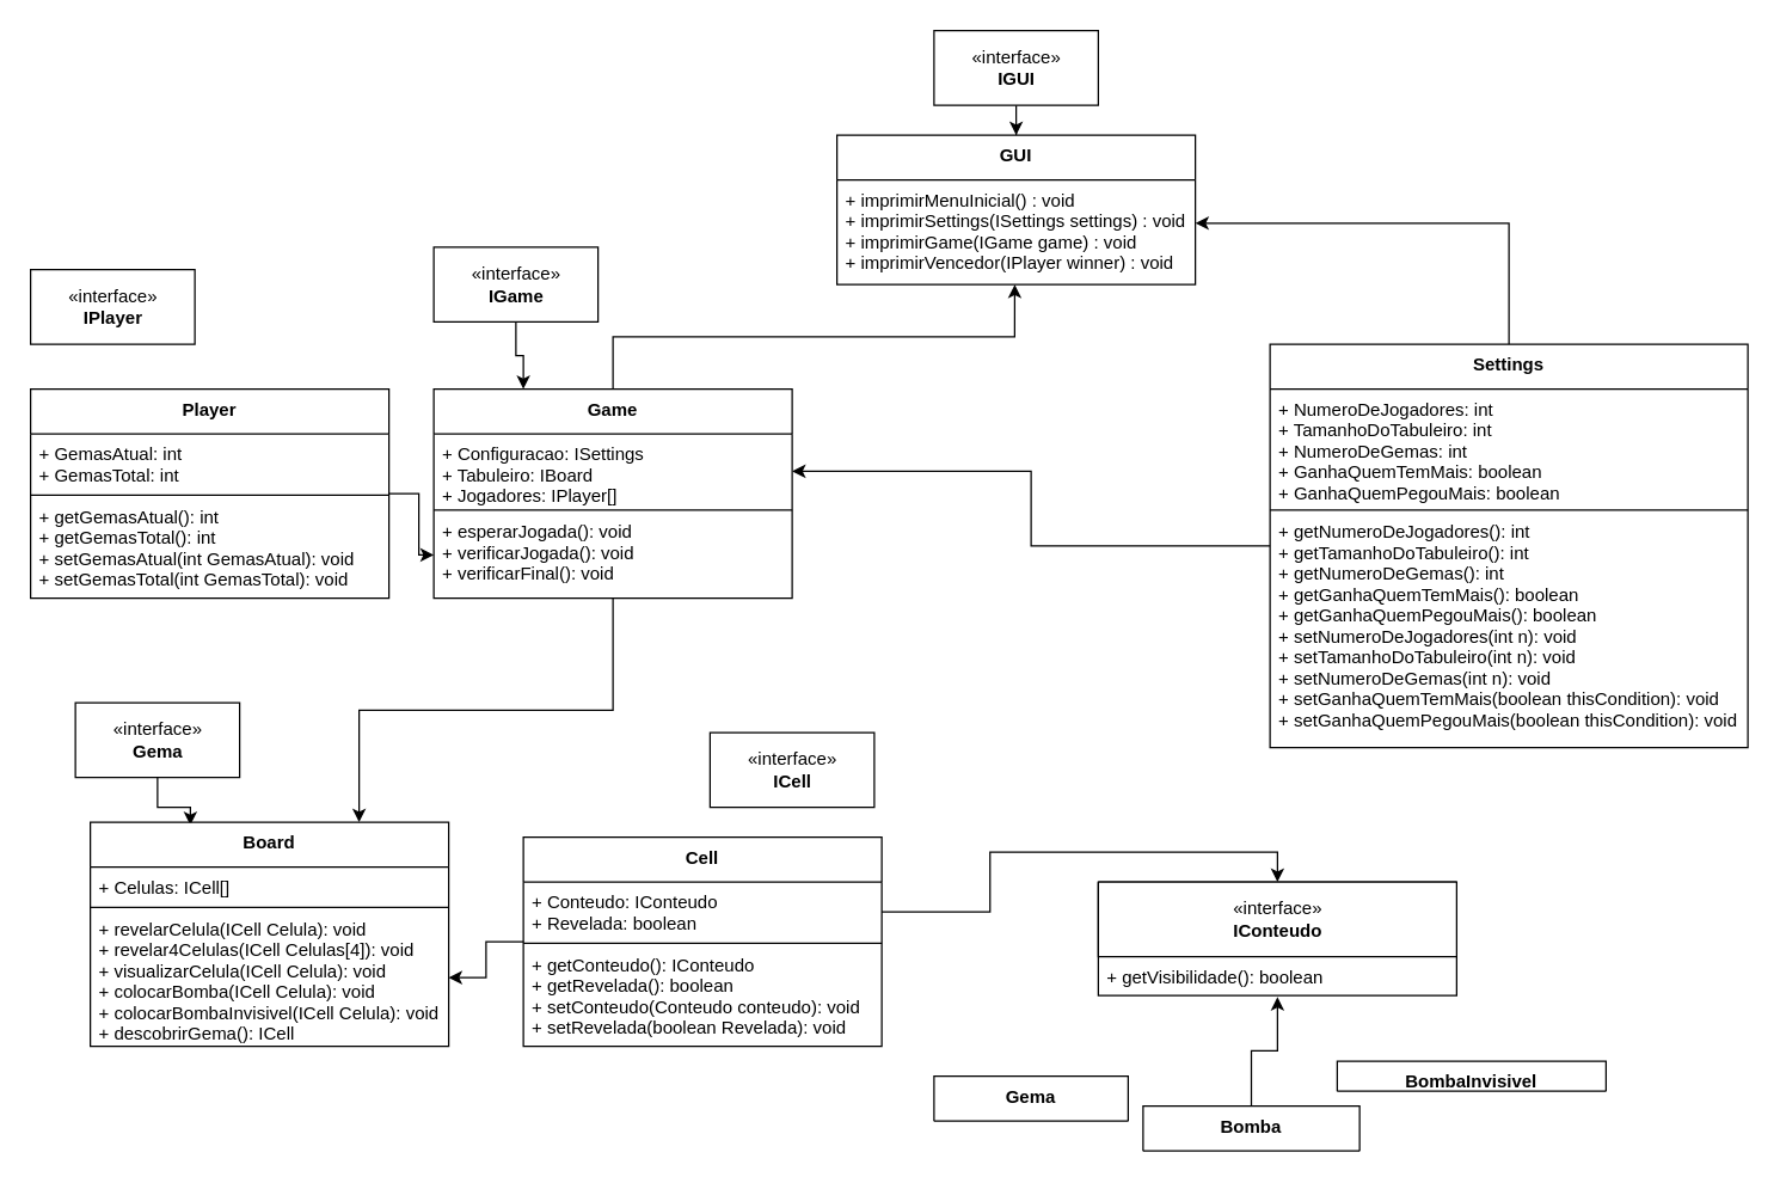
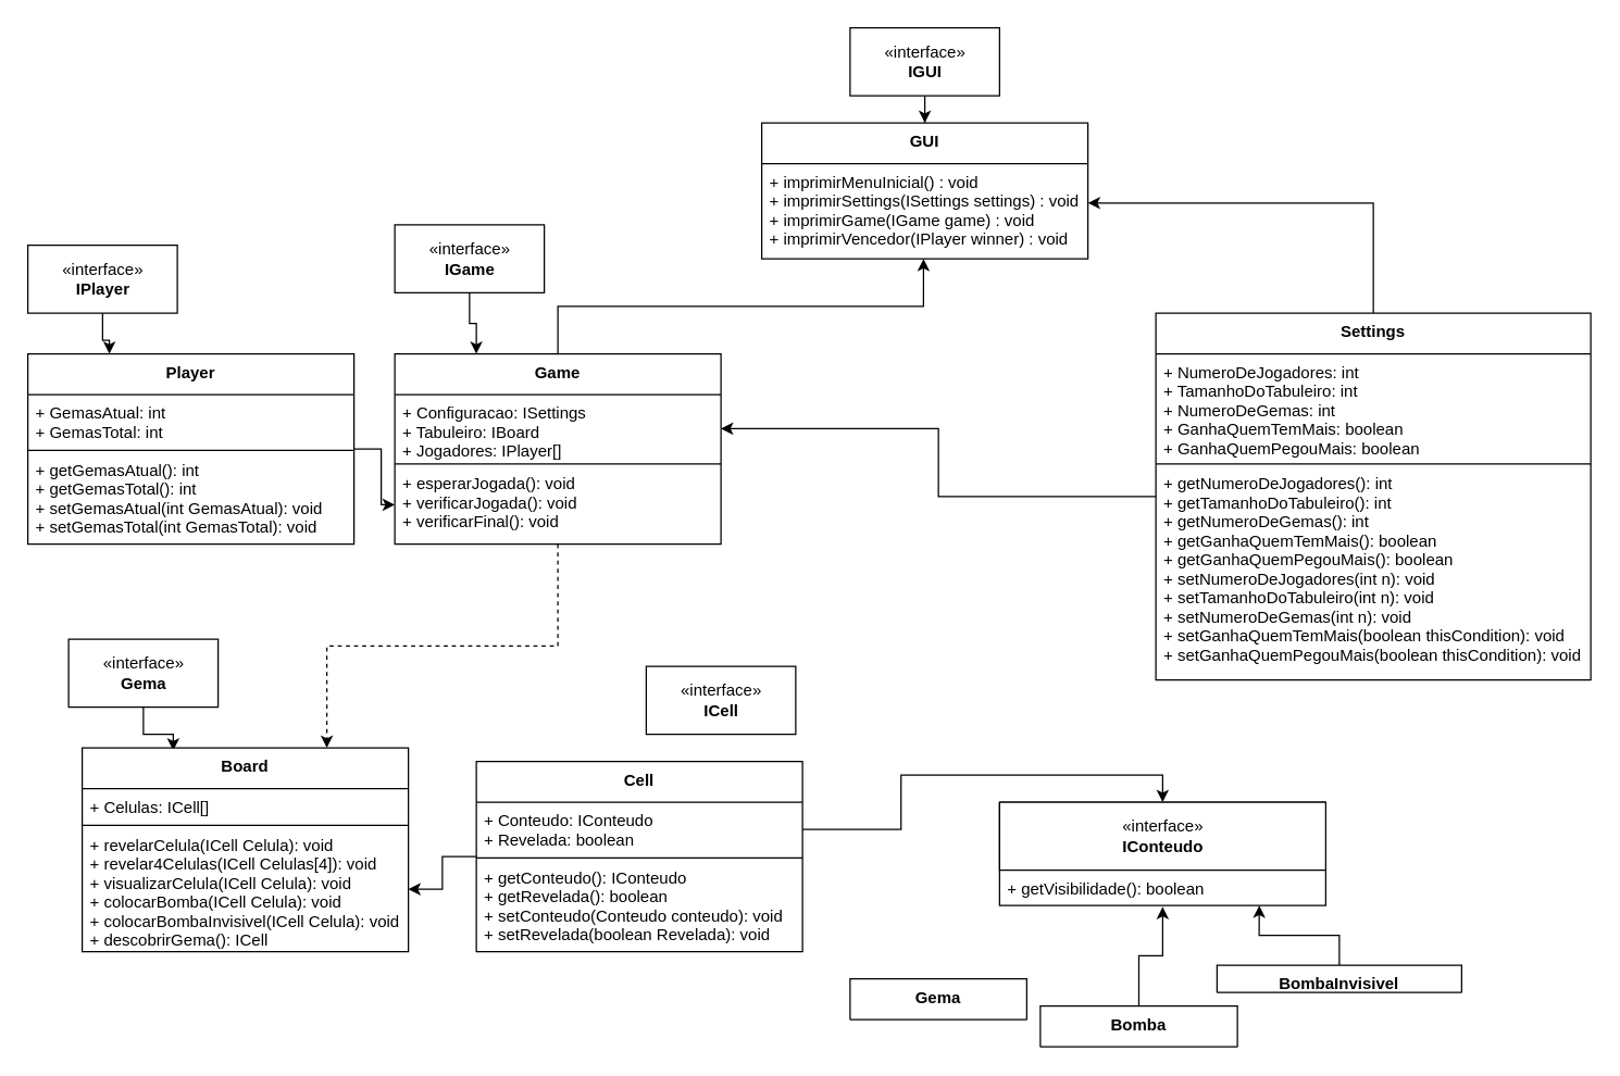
  <mxCell id="0" />
  <mxCell id="1" parent="0" />
  <mxCell id="2" style="edgeStyle=orthogonalEdgeStyle;rounded=0;orthogonalLoop=1;jettySize=auto;html=1;entryX=0;entryY=0.5;entryDx=0;entryDy=0;" parent="1" source="24" target="31" edge="1"><mxGeometry relative="1" as="geometry" /></mxCell>
  <mxCell id="3" style="edgeStyle=orthogonalEdgeStyle;rounded=0;orthogonalLoop=1;jettySize=auto;html=1;entryX=1;entryY=0.5;entryDx=0;entryDy=0;" parent="1" source="20" target="29" edge="1"><mxGeometry relative="1" as="geometry" /></mxCell>
  <mxCell id="4" style="edgeStyle=orthogonalEdgeStyle;rounded=0;orthogonalLoop=1;jettySize=auto;html=1;entryX=0.496;entryY=1;entryDx=0;entryDy=0;entryPerimeter=0;" edge="1" parent="1" source="28" target="8"><mxGeometry relative="1" as="geometry" /></mxCell>
  <mxCell id="5" style="edgeStyle=orthogonalEdgeStyle;rounded=0;orthogonalLoop=1;jettySize=auto;html=1;entryX=1;entryY=0.414;entryDx=0;entryDy=0;entryPerimeter=0;" edge="1" parent="1" source="20" target="8"><mxGeometry relative="1" as="geometry" /></mxCell>
  <mxCell id="6" style="edgeStyle=orthogonalEdgeStyle;rounded=0;orthogonalLoop=1;jettySize=auto;html=1;entryX=0.5;entryY=0;entryDx=0;entryDy=0;" edge="1" parent="1" source="7" target="19"><mxGeometry relative="1" as="geometry" /></mxCell>
  <mxCell id="7" value="«interface»&lt;br&gt;&lt;b&gt;IGUI&lt;/b&gt;" style="html=1;" vertex="1" parent="1"><mxGeometry x="625" y="20" width="110" height="50" as="geometry" /></mxCell>
  <mxCell id="8" value="+ imprimirMenuInicial() : void&#10;+ imprimirSettings(ISettings settings) : void&#10;+ imprimirGame(IGame game) : void&#10;+ imprimirVencedor(IPlayer winner) : void" style="text;strokeColor=none;fillColor=none;align=left;verticalAlign=top;spacingLeft=4;spacingRight=4;overflow=hidden;rotatable=0;points=[[0,0.5],[1,0.5]];portConstraint=eastwest;" parent="1" vertex="1"><mxGeometry x="560" y="120" width="240" height="70" as="geometry" /></mxCell>
  <mxCell id="9" style="edgeStyle=orthogonalEdgeStyle;rounded=0;orthogonalLoop=1;jettySize=auto;html=1;entryX=0.25;entryY=0;entryDx=0;entryDy=0;" edge="1" parent="1" source="10" target="28"><mxGeometry relative="1" as="geometry" /></mxCell>
  <mxCell id="10" value="«interface»&lt;br&gt;&lt;b&gt;IGame&lt;br&gt;&lt;/b&gt;" style="html=1;" vertex="1" parent="1"><mxGeometry x="290" y="165" width="110" height="50" as="geometry" /></mxCell>
+ <mxCell id="11" style="edgeStyle=orthogonalEdgeStyle;rounded=0;orthogonalLoop=1;jettySize=auto;html=1;entryX=0.25;entryY=0;entryDx=0;entryDy=0;" edge="1" parent="1" source="12" target="24"><mxGeometry relative="1" as="geometry" /></mxCell>
  <mxCell id="12" value="«interface»&lt;br&gt;&lt;b&gt;IPlayer&lt;br&gt;&lt;/b&gt;" style="html=1;" vertex="1" parent="1"><mxGeometry x="20" y="180" width="110" height="50" as="geometry" /></mxCell>
+ <mxCell id="13" style="edgeStyle=orthogonalEdgeStyle;rounded=0;orthogonalLoop=1;jettySize=auto;html=1;entryX=0.796;entryY=1;entryDx=0;entryDy=0;entryPerimeter=0;" edge="1" parent="1" source="47" target="45"><mxGeometry relative="1" as="geometry" /></mxCell>
  <mxCell id="14" style="edgeStyle=orthogonalEdgeStyle;rounded=0;orthogonalLoop=1;jettySize=auto;html=1;entryX=0.5;entryY=1.038;entryDx=0;entryDy=0;entryPerimeter=0;" edge="1" parent="1" source="42" target="45"><mxGeometry relative="1" as="geometry" /></mxCell>
  <mxCell id="15" style="edgeStyle=orthogonalEdgeStyle;rounded=0;orthogonalLoop=1;jettySize=auto;html=1;entryX=0.279;entryY=0.013;entryDx=0;entryDy=0;entryPerimeter=0;" edge="1" parent="1" source="16" target="32"><mxGeometry relative="1" as="geometry" /></mxCell>
  <mxCell id="16" value="«interface»&lt;br&gt;&lt;b&gt;Gema&lt;br&gt;&lt;/b&gt;" style="html=1;" vertex="1" parent="1"><mxGeometry x="50" y="470" width="110" height="50" as="geometry" /></mxCell>
  <mxCell id="17" value="«interface»&lt;br&gt;&lt;b&gt;ICell&lt;br&gt;&lt;/b&gt;" style="html=1;" vertex="1" parent="1"><mxGeometry x="475" y="490" width="110" height="50" as="geometry" /></mxCell>
- <mxCell id="18" style="edgeStyle=orthogonalEdgeStyle;rounded=0;orthogonalLoop=1;jettySize=auto;html=1;entryX=0.75;entryY=0;entryDx=0;entryDy=0;" edge="1" parent="1" source="28" target="32"><mxGeometry relative="1" as="geometry" /></mxCell>
+ <mxCell id="18" style="edgeStyle=orthogonalEdgeStyle;rounded=0;orthogonalLoop=1;jettySize=auto;html=1;entryX=0.75;entryY=0;entryDx=0;entryDy=0;dashed=1;" edge="1" parent="1" source="28" target="32"><mxGeometry relative="1" as="geometry" /></mxCell>
  <mxCell id="19" value="GUI" style="swimlane;fontStyle=1;align=center;verticalAlign=top;childLayout=stackLayout;horizontal=1;startSize=30;horizontalStack=0;resizeParent=1;resizeParentMax=0;resizeLast=0;collapsible=1;marginBottom=0;" parent="1" vertex="1"><mxGeometry x="560" y="90" width="240" height="100" as="geometry" /></mxCell>
  <mxCell id="20" value="Settings" style="swimlane;fontStyle=1;align=center;verticalAlign=top;childLayout=stackLayout;horizontal=1;startSize=30;horizontalStack=0;resizeParent=1;resizeParentMax=0;resizeLast=0;collapsible=1;marginBottom=0;" parent="1" vertex="1"><mxGeometry x="850" y="230" width="320" height="270" as="geometry" /></mxCell>
  <mxCell id="21" value="+ NumeroDeJogadores: int&#10;+ TamanhoDoTabuleiro: int&#10;+ NumeroDeGemas: int&#10;+ GanhaQuemTemMais: boolean&#10;+ GanhaQuemPegouMais: boolean" style="text;strokeColor=none;fillColor=none;align=left;verticalAlign=top;spacingLeft=4;spacingRight=4;overflow=hidden;rotatable=0;points=[[0,0.5],[1,0.5]];portConstraint=eastwest;" parent="20" vertex="1"><mxGeometry y="30" width="320" height="80" as="geometry" /></mxCell>
  <mxCell id="22" value="" style="line;strokeWidth=1;fillColor=none;align=left;verticalAlign=middle;spacingTop=-1;spacingLeft=3;spacingRight=3;rotatable=0;labelPosition=right;points=[];portConstraint=eastwest;" parent="20" vertex="1"><mxGeometry y="110" width="320" height="2" as="geometry" /></mxCell>
  <mxCell id="23" value="+ getNumeroDeJogadores(): int&#10;+ getTamanhoDoTabuleiro(): int&#10;+ getNumeroDeGemas(): int&#10;+ getGanhaQuemTemMais(): boolean&#10;+ getGanhaQuemPegouMais(): boolean&#10;+ setNumeroDeJogadores(int n): void&#10;+ setTamanhoDoTabuleiro(int n): void&#10;+ setNumeroDeGemas(int n): void&#10;+ setGanhaQuemTemMais(boolean thisCondition): void&#10;+ setGanhaQuemPegouMais(boolean thisCondition): void" style="text;strokeColor=none;fillColor=none;align=left;verticalAlign=top;spacingLeft=4;spacingRight=4;overflow=hidden;rotatable=0;points=[[0,0.5],[1,0.5]];portConstraint=eastwest;" parent="20" vertex="1"><mxGeometry y="112" width="320" height="158" as="geometry" /></mxCell>
  <mxCell id="24" value="Player" style="swimlane;fontStyle=1;align=center;verticalAlign=top;childLayout=stackLayout;horizontal=1;startSize=30;horizontalStack=0;resizeParent=1;resizeParentMax=0;resizeLast=0;collapsible=1;marginBottom=0;" parent="1" vertex="1"><mxGeometry x="20" y="260" width="240" height="140" as="geometry" /></mxCell>
  <mxCell id="25" value="+ GemasAtual: int&#10;+ GemasTotal: int" style="text;strokeColor=none;fillColor=none;align=left;verticalAlign=top;spacingLeft=4;spacingRight=4;overflow=hidden;rotatable=0;points=[[0,0.5],[1,0.5]];portConstraint=eastwest;" parent="24" vertex="1"><mxGeometry y="30" width="240" height="40" as="geometry" /></mxCell>
  <mxCell id="26" value="" style="line;strokeWidth=1;fillColor=none;align=left;verticalAlign=middle;spacingTop=-1;spacingLeft=3;spacingRight=3;rotatable=0;labelPosition=right;points=[];portConstraint=eastwest;" parent="24" vertex="1"><mxGeometry y="70" width="240" height="2" as="geometry" /></mxCell>
  <mxCell id="27" value="+ getGemasAtual(): int&#10;+ getGemasTotal(): int&#10;+ setGemasAtual(int GemasAtual): void&#10;+ setGemasTotal(int GemasTotal): void" style="text;strokeColor=none;fillColor=none;align=left;verticalAlign=top;spacingLeft=4;spacingRight=4;overflow=hidden;rotatable=0;points=[[0,0.5],[1,0.5]];portConstraint=eastwest;" parent="24" vertex="1"><mxGeometry y="72" width="240" height="68" as="geometry" /></mxCell>
  <mxCell id="28" value="Game" style="swimlane;fontStyle=1;align=center;verticalAlign=top;childLayout=stackLayout;horizontal=1;startSize=30;horizontalStack=0;resizeParent=1;resizeParentMax=0;resizeLast=0;collapsible=1;marginBottom=0;" parent="1" vertex="1"><mxGeometry x="290" y="260" width="240" height="140" as="geometry" /></mxCell>
  <mxCell id="29" value="+ Configuracao: ISettings&#10;+ Tabuleiro: IBoard&#10;+ Jogadores: IPlayer[]" style="text;strokeColor=none;fillColor=none;align=left;verticalAlign=top;spacingLeft=4;spacingRight=4;overflow=hidden;rotatable=0;points=[[0,0.5],[1,0.5]];portConstraint=eastwest;" parent="28" vertex="1"><mxGeometry y="30" width="240" height="50" as="geometry" /></mxCell>
  <mxCell id="30" value="" style="line;strokeWidth=1;fillColor=none;align=left;verticalAlign=middle;spacingTop=-1;spacingLeft=3;spacingRight=3;rotatable=0;labelPosition=right;points=[];portConstraint=eastwest;" parent="28" vertex="1"><mxGeometry y="80" width="240" height="2" as="geometry" /></mxCell>
  <mxCell id="31" value="+ esperarJogada(): void&#10;+ verificarJogada(): void&#10;+ verificarFinal(): void" style="text;strokeColor=none;fillColor=none;align=left;verticalAlign=top;spacingLeft=4;spacingRight=4;overflow=hidden;rotatable=0;points=[[0,0.5],[1,0.5]];portConstraint=eastwest;" parent="28" vertex="1"><mxGeometry y="82" width="240" height="58" as="geometry" /></mxCell>
  <mxCell id="32" value="Board" style="swimlane;fontStyle=1;align=center;verticalAlign=top;childLayout=stackLayout;horizontal=1;startSize=30;horizontalStack=0;resizeParent=1;resizeParentMax=0;resizeLast=0;collapsible=1;marginBottom=0;" parent="1" vertex="1"><mxGeometry x="60" y="550" width="240" height="150" as="geometry" /></mxCell>
  <mxCell id="33" value="+ Celulas: ICell[]" style="text;strokeColor=none;fillColor=none;align=left;verticalAlign=top;spacingLeft=4;spacingRight=4;overflow=hidden;rotatable=0;points=[[0,0.5],[1,0.5]];portConstraint=eastwest;" parent="32" vertex="1"><mxGeometry y="30" width="240" height="26" as="geometry" /></mxCell>
  <mxCell id="34" value="" style="line;strokeWidth=1;fillColor=none;align=left;verticalAlign=middle;spacingTop=-1;spacingLeft=3;spacingRight=3;rotatable=0;labelPosition=right;points=[];portConstraint=eastwest;" parent="32" vertex="1"><mxGeometry y="56" width="240" height="2" as="geometry" /></mxCell>
  <mxCell id="35" value="+ revelarCelula(ICell Celula): void&#10;+ revelar4Celulas(ICell Celulas[4]): void&#10;+ visualizarCelula(ICell Celula): void&#10;+ colocarBomba(ICell Celula): void&#10;+ colocarBombaInvisivel(ICell Celula): void&#10;+ descobrirGema(): ICell" style="text;strokeColor=none;fillColor=none;align=left;verticalAlign=top;spacingLeft=4;spacingRight=4;overflow=hidden;rotatable=0;points=[[0,0.5],[1,0.5]];portConstraint=eastwest;" parent="32" vertex="1"><mxGeometry y="58" width="240" height="92" as="geometry" /></mxCell>
  <mxCell id="36" style="edgeStyle=orthogonalEdgeStyle;rounded=0;orthogonalLoop=1;jettySize=auto;html=1;entryX=1;entryY=0.5;entryDx=0;entryDy=0;" edge="1" parent="1" source="37" target="35"><mxGeometry relative="1" as="geometry" /></mxCell>
  <mxCell id="37" value="Cell" style="swimlane;fontStyle=1;align=center;verticalAlign=top;childLayout=stackLayout;horizontal=1;startSize=30;horizontalStack=0;resizeParent=1;resizeParentMax=0;resizeLast=0;collapsible=1;marginBottom=0;" parent="1" vertex="1"><mxGeometry x="350" y="560" width="240" height="140" as="geometry" /></mxCell>
  <mxCell id="38" value="+ Conteudo: IConteudo&#10;+ Revelada: boolean" style="text;strokeColor=none;fillColor=none;align=left;verticalAlign=top;spacingLeft=4;spacingRight=4;overflow=hidden;rotatable=0;points=[[0,0.5],[1,0.5]];portConstraint=eastwest;" parent="37" vertex="1"><mxGeometry y="30" width="240" height="40" as="geometry" /></mxCell>
  <mxCell id="39" value="" style="line;strokeWidth=1;fillColor=none;align=left;verticalAlign=middle;spacingTop=-1;spacingLeft=3;spacingRight=3;rotatable=0;labelPosition=right;points=[];portConstraint=eastwest;" parent="37" vertex="1"><mxGeometry y="70" width="240" height="2" as="geometry" /></mxCell>
  <mxCell id="40" value="+ getConteudo(): IConteudo&#10;+ getRevelada(): boolean&#10;+ setConteudo(Conteudo conteudo): void&#10;+ setRevelada(boolean Revelada): void" style="text;strokeColor=none;fillColor=none;align=left;verticalAlign=top;spacingLeft=4;spacingRight=4;overflow=hidden;rotatable=0;points=[[0,0.5],[1,0.5]];portConstraint=eastwest;" parent="37" vertex="1"><mxGeometry y="72" width="240" height="68" as="geometry" /></mxCell>
  <mxCell id="41" style="edgeStyle=orthogonalEdgeStyle;rounded=0;orthogonalLoop=1;jettySize=auto;html=1;entryX=0.5;entryY=0;entryDx=0;entryDy=0;" edge="1" parent="1" source="38" target="43"><mxGeometry relative="1" as="geometry" /></mxCell>
  <mxCell id="42" value="Bomba" style="swimlane;fontStyle=1;align=center;verticalAlign=top;childLayout=stackLayout;horizontal=1;startSize=50;horizontalStack=0;resizeParent=1;resizeParentMax=0;resizeLast=0;collapsible=1;marginBottom=0;" parent="1" vertex="1"><mxGeometry x="765" y="740" width="145" height="30" as="geometry" /></mxCell>
  <mxCell id="43" value="" style="swimlane;fontStyle=0;align=center;verticalAlign=top;childLayout=stackLayout;horizontal=1;startSize=0;horizontalStack=0;resizeParent=1;resizeParentMax=0;resizeLast=0;collapsible=1;marginBottom=0;" parent="1" vertex="1"><mxGeometry x="735" y="590" width="240" height="76" as="geometry"><mxRectangle x="160" y="853" width="50" height="47" as="alternateBounds" /></mxGeometry></mxCell>
  <mxCell id="44" value="«interface»&lt;br&gt;&lt;b&gt;IConteudo&lt;br&gt;&lt;/b&gt;" style="html=1;" vertex="1" parent="43"><mxGeometry width="240" height="50" as="geometry" /></mxCell>
  <mxCell id="45" value="+ getVisibilidade(): boolean" style="text;strokeColor=none;fillColor=none;align=left;verticalAlign=top;spacingLeft=4;spacingRight=4;overflow=hidden;rotatable=0;points=[[0,0.5],[1,0.5]];portConstraint=eastwest;" parent="43" vertex="1"><mxGeometry y="50" width="240" height="26" as="geometry" /></mxCell>
  <mxCell id="46" value="Gema" style="swimlane;fontStyle=1;align=center;verticalAlign=top;childLayout=stackLayout;horizontal=1;startSize=56;horizontalStack=0;resizeParent=1;resizeParentMax=0;resizeLast=0;collapsible=1;marginBottom=0;" parent="1" vertex="1"><mxGeometry x="625" y="720" width="130" height="30" as="geometry" /></mxCell>
  <mxCell id="47" value="BombaInvisivel" style="swimlane;fontStyle=1;align=center;verticalAlign=top;childLayout=stackLayout;horizontal=1;startSize=56;horizontalStack=0;resizeParent=1;resizeParentMax=0;resizeLast=0;collapsible=1;marginBottom=0;" vertex="1" parent="1"><mxGeometry x="895" y="710" width="180" height="20" as="geometry" /></mxCell>
